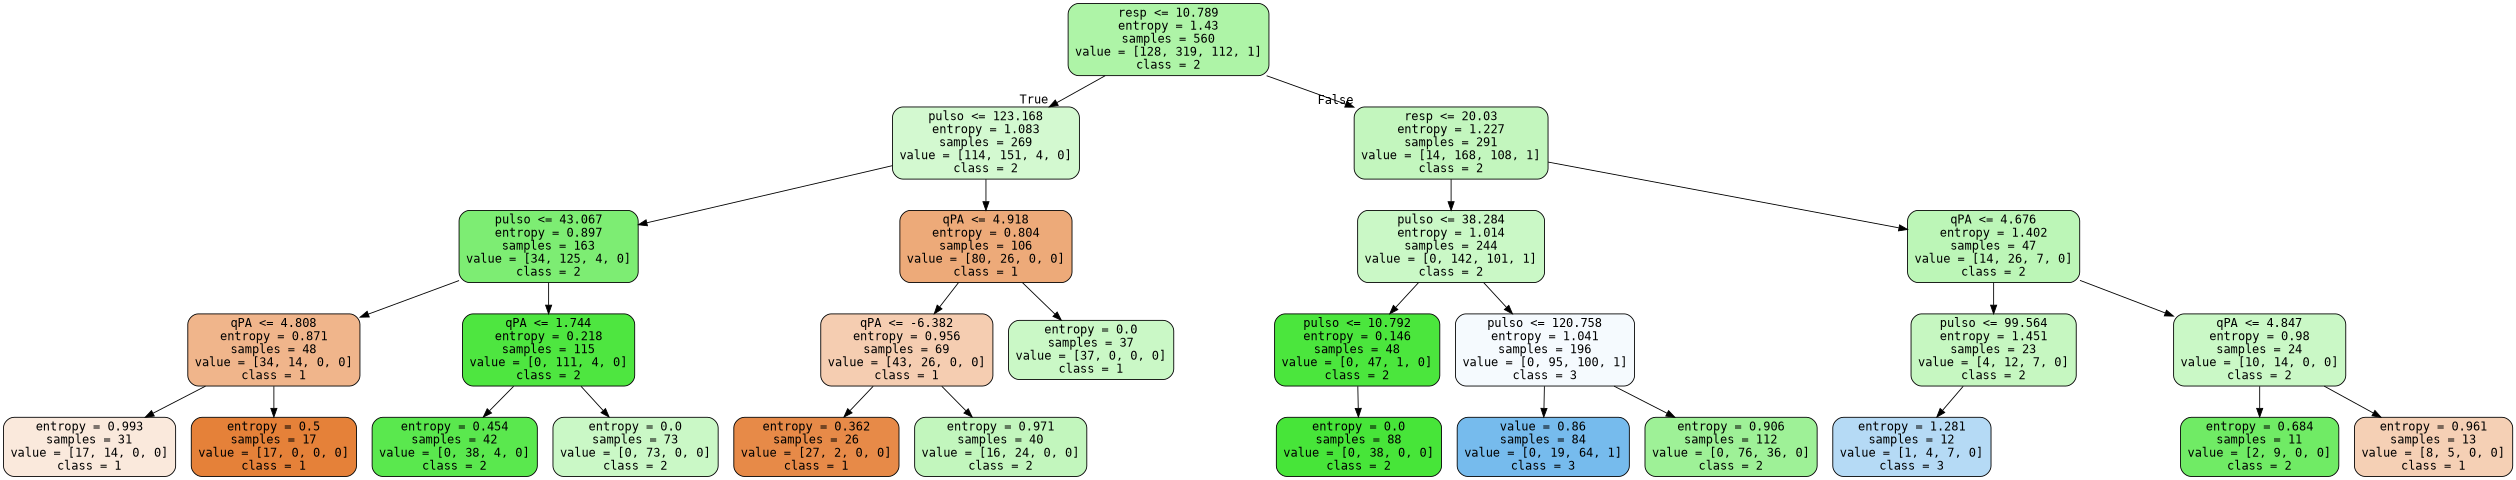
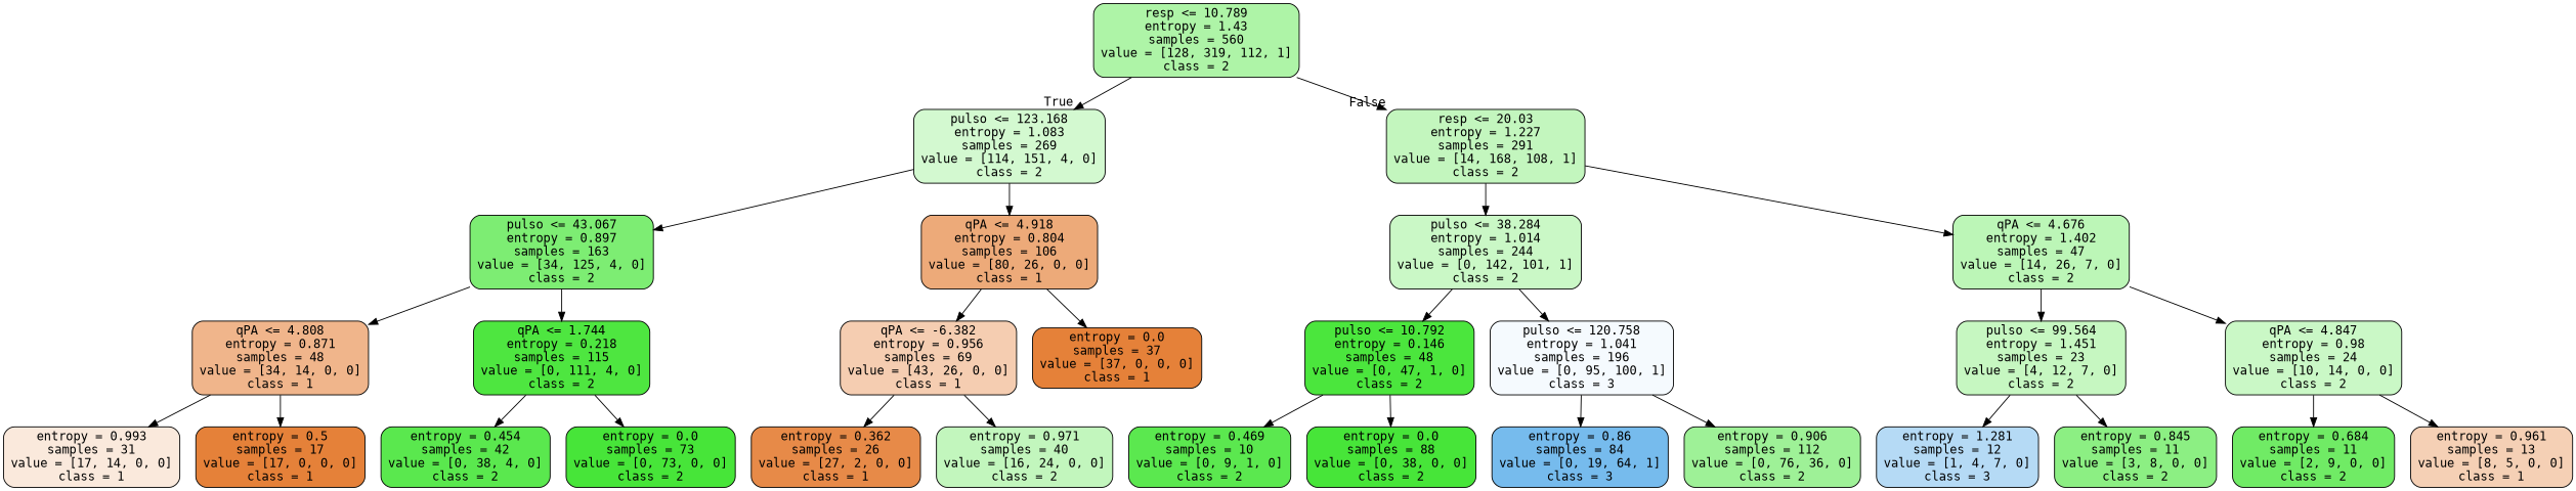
  digraph {
    fontname="DejaVu Sans Mono"
    node [color=black fillcolor="#caf8c6" fontname="DejaVu Sans Mono" shape=box style="filled, rounded"]
    edge [fontname="DejaVu Sans Mono"]
    n1 [fillcolor="#aef4a7" label="resp <= 10.789\nentropy = 1.43\nsamples = 560\nvalue = [128, 319, 112, 1]\nclass = 2"]
    n2 [fillcolor="#d3f9d0" label="pulso <= 123.168\nentropy = 1.083\nsamples = 269\nvalue = [114, 151, 4, 0]\nclass = 2"]
    n3 [fillcolor="#c3f6be" label="resp <= 20.03\nentropy = 1.227\nsamples = 291\nvalue = [14, 168, 108, 1]\nclass = 2"]
    n4 [fillcolor="#7ded73" label="pulso <= 43.067\nentropy = 0.897\nsamples = 163\nvalue = [34, 125, 4, 0]\nclass = 2"]
    n5 [fillcolor="#edaa79" label="qPA <= 4.918\nentropy = 0.804\nsamples = 106\nvalue = [80, 26, 0, 0]\nclass = 1"]
    n6 [label="pulso <= 38.284\nentropy = 1.014\nsamples = 244\nvalue = [0, 142, 101, 1]\nclass = 2"]
    n7 [fillcolor="#bcf6b7" label="qPA <= 4.676\nentropy = 1.402\nsamples = 47\nvalue = [14, 26, 7, 0]\nclass = 2"]
    n8 [fillcolor="#f0b58b" label="qPA <= 4.808\nentropy = 0.871\nsamples = 48\nvalue = [34, 14, 0, 0]\nclass = 1"]
    n9 [fillcolor="#4ee640" label="qPA <= 1.744\nentropy = 0.218\nsamples = 115\nvalue = [0, 111, 4, 0]\nclass = 2"]
    n10 [fillcolor="#f5cdb1" label="qPA <= -6.382\nentropy = 0.956\nsamples = 69\nvalue = [43, 26, 0, 0]\nclass = 1"]
-   n11 [label="entropy = 0.0\nsamples = 37\nvalue = [37, 0, 0, 0]\nclass = 1"]
+   n11 [fillcolor="#e58139" label="entropy = 0.0\nsamples = 37\nvalue = [37, 0, 0, 0]\nclass = 1"]
    n12 [fillcolor="#fae9dc" label="entropy = 0.993\nsamples = 31\nvalue = [17, 14, 0, 0]\nclass = 1"]
    n13 [fillcolor="#e58139" label="entropy = 0.5\nsamples = 17\nvalue = [17, 0, 0, 0]\nclass = 1"]
    n14 [fillcolor="#5ae84e" label="entropy = 0.454\nsamples = 42\nvalue = [0, 38, 4, 0]\nclass = 2"]
-   n15 [label="entropy = 0.0\nsamples = 73\nvalue = [0, 73, 0, 0]\nclass = 2"]
+   n15 [fillcolor="#47e539" label="entropy = 0.0\nsamples = 73\nvalue = [0, 73, 0, 0]\nclass = 2"]
    n16 [fillcolor="#e78a48" label="entropy = 0.362\nsamples = 26\nvalue = [27, 2, 0, 0]\nclass = 1"]
    n17 [fillcolor="#c2f6bd" label="entropy = 0.971\nsamples = 40\nvalue = [16, 24, 0, 0]\nclass = 2"]
    n18 [fillcolor="#4be63d" label="pulso <= 10.792\nentropy = 0.146\nsamples = 48\nvalue = [0, 47, 1, 0]\nclass = 2"]
    n19 [fillcolor="#f5fafe" label="pulso <= 120.758\nentropy = 1.041\nsamples = 196\nvalue = [0, 95, 100, 1]\nclass = 3"]
    n20 [fillcolor="#c6f7c1" label="pulso <= 99.564\nentropy = 1.451\nsamples = 23\nvalue = [4, 12, 7, 0]\nclass = 2"]
    n21 [label="qPA <= 4.847\nentropy = 0.98\nsamples = 24\nvalue = [10, 14, 0, 0]\nclass = 2"]
+   n22 [fillcolor="#5be84f" label="entropy = 0.469\nsamples = 10\nvalue = [0, 9, 1, 0]\nclass = 2"]
    n23 [fillcolor="#47e539" label="entropy = 0.0\nsamples = 88\nvalue = [0, 38, 0, 0]\nclass = 2"]
-   n24 [fillcolor="#76bbed" label="value = 0.86\nsamples = 84\nvalue = [0, 19, 64, 1]\nclass = 3"]
+   n24 [fillcolor="#76bbed" label="entropy = 0.86\nsamples = 84\nvalue = [0, 19, 64, 1]\nclass = 3"]
    n25 [fillcolor="#9ef197" label="entropy = 0.906\nsamples = 112\nvalue = [0, 76, 36, 0]\nclass = 2"]
    n26 [fillcolor="#b5daf5" label="entropy = 1.281\nsamples = 12\nvalue = [1, 4, 7, 0]\nclass = 3"]
+   n27 [fillcolor="#8cef83" label="entropy = 0.845\nsamples = 11\nvalue = [3, 8, 0, 0]\nclass = 2"]
    n28 [fillcolor="#70eb65" label="entropy = 0.684\nsamples = 11\nvalue = [2, 9, 0, 0]\nclass = 2"]
    n29 [fillcolor="#f5d0b5" label="entropy = 0.961\nsamples = 13\nvalue = [8, 5, 0, 0]\nclass = 1"]
    n1 -> n2 [headlabel=True labelangle=45 labeldistance=2.5]
    n1 -> n3 [headlabel=False labelangle=-45 labeldistance=2.5]
    n2 -> n4
    n2 -> n5
    n3 -> n6
    n3 -> n7
    n4 -> n8
    n4 -> n9
    n5 -> n10
    n5 -> n11
    n6 -> n18
    n6 -> n19
    n7 -> n20
    n7 -> n21
    n8 -> n12
    n8 -> n13
    n9 -> n14
    n9 -> n15
    n10 -> n16
    n10 -> n17
+   n18 -> n22
    n18 -> n23
    n19 -> n24
    n19 -> n25
    n20 -> n26
+   n20 -> n27
    n21 -> n28
    n21 -> n29
  }
